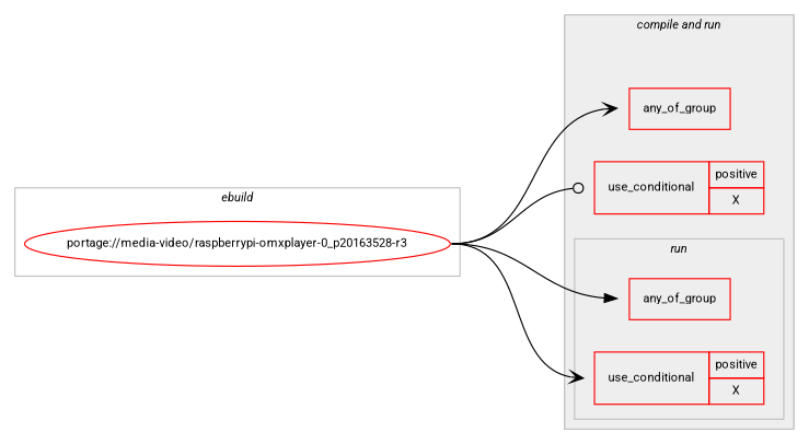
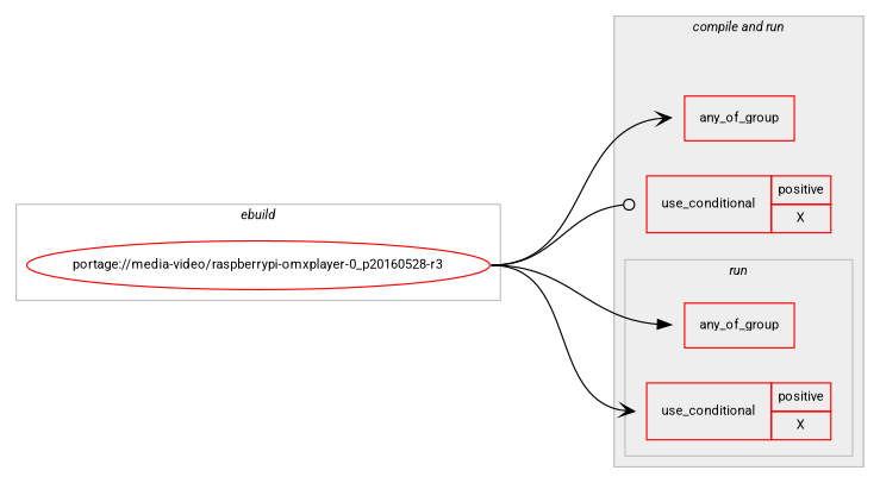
  digraph {
    compound=true
    concentrate=true
    fontname=Roboto
    fontsize=10
    newrank=true
    rankdir=LR
    ranksep=1.5
    node [color=red fontname=Roboto fontsize=10 shape=none]
    edge [arrowhead=vee headport=w style=solid tailport=e weight=20 fontname=Roboto]
-   n1 [label="portage://media-video/raspberrypi-omxplayer-0_p20163528-r3" width=4 shape=""]
+   n1 [label="portage://media-video/raspberrypi-omxplayer-0_p20160528-r3" width=4 shape=""]
    n2 [label=<<TABLE BORDER="0" CELLBORDER="1" CELLSPACING="0" CELLPADDING="4"><TR><TD CELLPADDING="10">any_of_group</TD></TR></TABLE>>]
    n3 [label=<<TABLE BORDER="0" CELLBORDER="1" CELLSPACING="0" CELLPADDING="4"><TR><TD ROWSPAN="3" CELLPADDING="10">use_conditional</TD></TR><TR><TD>positive</TD></TR><TR><TD>X</TD></TR></TABLE>>]
    n4 [label=<<TABLE BORDER="0" CELLBORDER="1" CELLSPACING="0" CELLPADDING="4"><TR><TD CELLPADDING="10">any_of_group</TD></TR></TABLE>>]
    n5 [label=<<TABLE BORDER="0" CELLBORDER="1" CELLSPACING="0" CELLPADDING="4"><TR><TD ROWSPAN="3" CELLPADDING="10">use_conditional</TD></TR><TR><TD>positive</TD></TR><TR><TD>X</TD></TR></TABLE>>]
    subgraph cluster_1 {
      color=gray
      label=<<i>ebuild</i>>
      rank=same
      n1
    }
    subgraph cluster_2 {
      color=gray
      label=<<i>dependencies</i>>
      subgraph cluster_3 {
        color=gray
        fillcolor="#eeeeee"
        label=<<i>compile</i>>
        style=filled
        subgraph sub_4 {
          color=gray
          fillcolor="#eeeeee"
          label=<<i>compile</i>>
          style=filled
          n2
        }
        subgraph sub_5 {
          color=gray
          fillcolor="#eeeeee"
          label=<<i>compile</i>>
          style=filled
          n3
        }
      }
      subgraph cluster_6 {
        color=gray
        fillcolor="#eeeeee"
        label=<<i>compile and run</i>>
        style=filled
      }
      subgraph cluster_7 {
        color=gray
        fillcolor="#eeeeee"
        label=<<i>run</i>>
        style=filled
        subgraph sub_8 {
          color=gray
          fillcolor="#eeeeee"
          label=<<i>run</i>>
          style=filled
          n4
        }
        subgraph sub_9 {
          color=gray
          fillcolor="#eeeeee"
          label=<<i>run</i>>
          style=filled
          n5
        }
      }
    }
    subgraph cluster_10 {
      color=gray
      label=<<i>candidates</i>>
      rank=same
    }
    n1 -> n2
    n1 -> n3 [arrowhead=odot]
    n1 -> n4 [arrowhead=normal]
    n1 -> n5
  }
